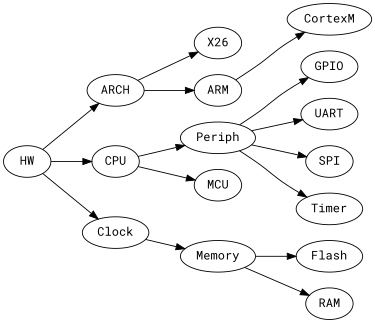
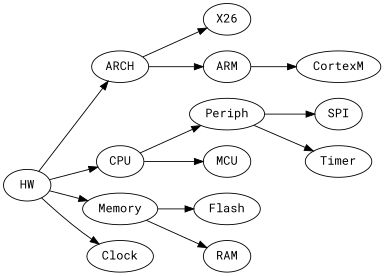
  digraph {
    fontname="Roboto Mono"
    rankdir=LR
    node [fontname="Roboto Mono"]
    edge [fontname="Roboto Mono"]
    HW
    ARCH
    CPU
    Memory
    Clock
    n6 [label=X26]
    ARM
    Periph
    MCU
    Flash
    RAM
-   GPIO
-   UART
    SPI
    Timer
    CortexM
    HW -> ARCH
    HW -> CPU
-   Clock -> Memory
+   HW -> Memory
    HW -> Clock
    ARCH -> n6
    ARCH -> ARM
    CPU -> Periph
    CPU -> MCU
    Memory -> Flash
    Memory -> RAM
    ARM -> CortexM
-   Periph -> GPIO
-   Periph -> UART
    Periph -> SPI
    Periph -> Timer
  }
